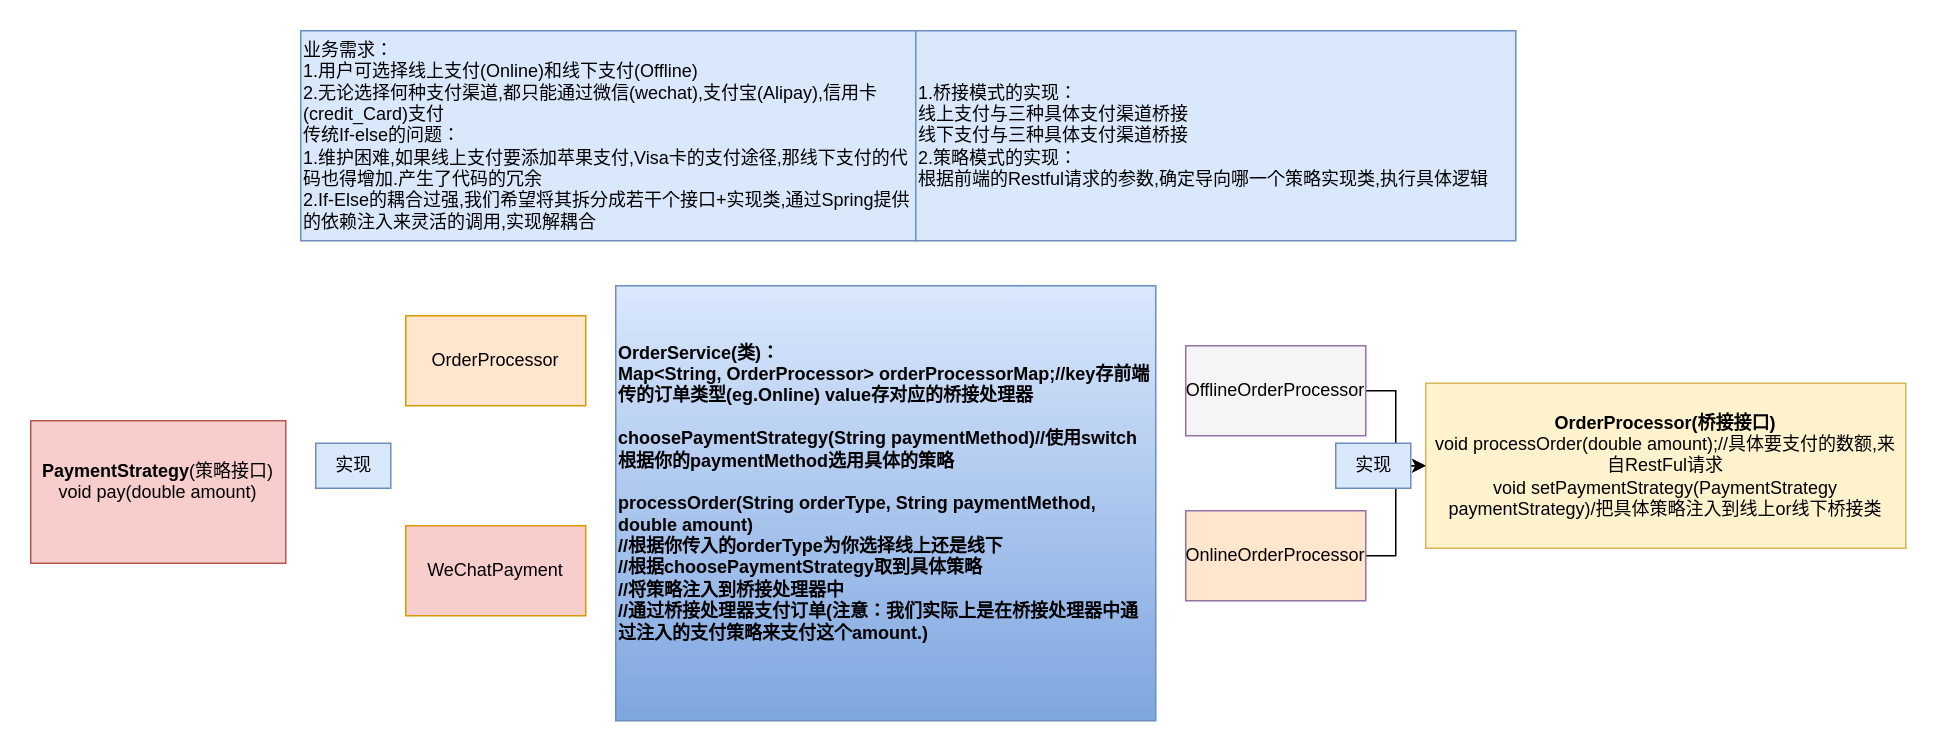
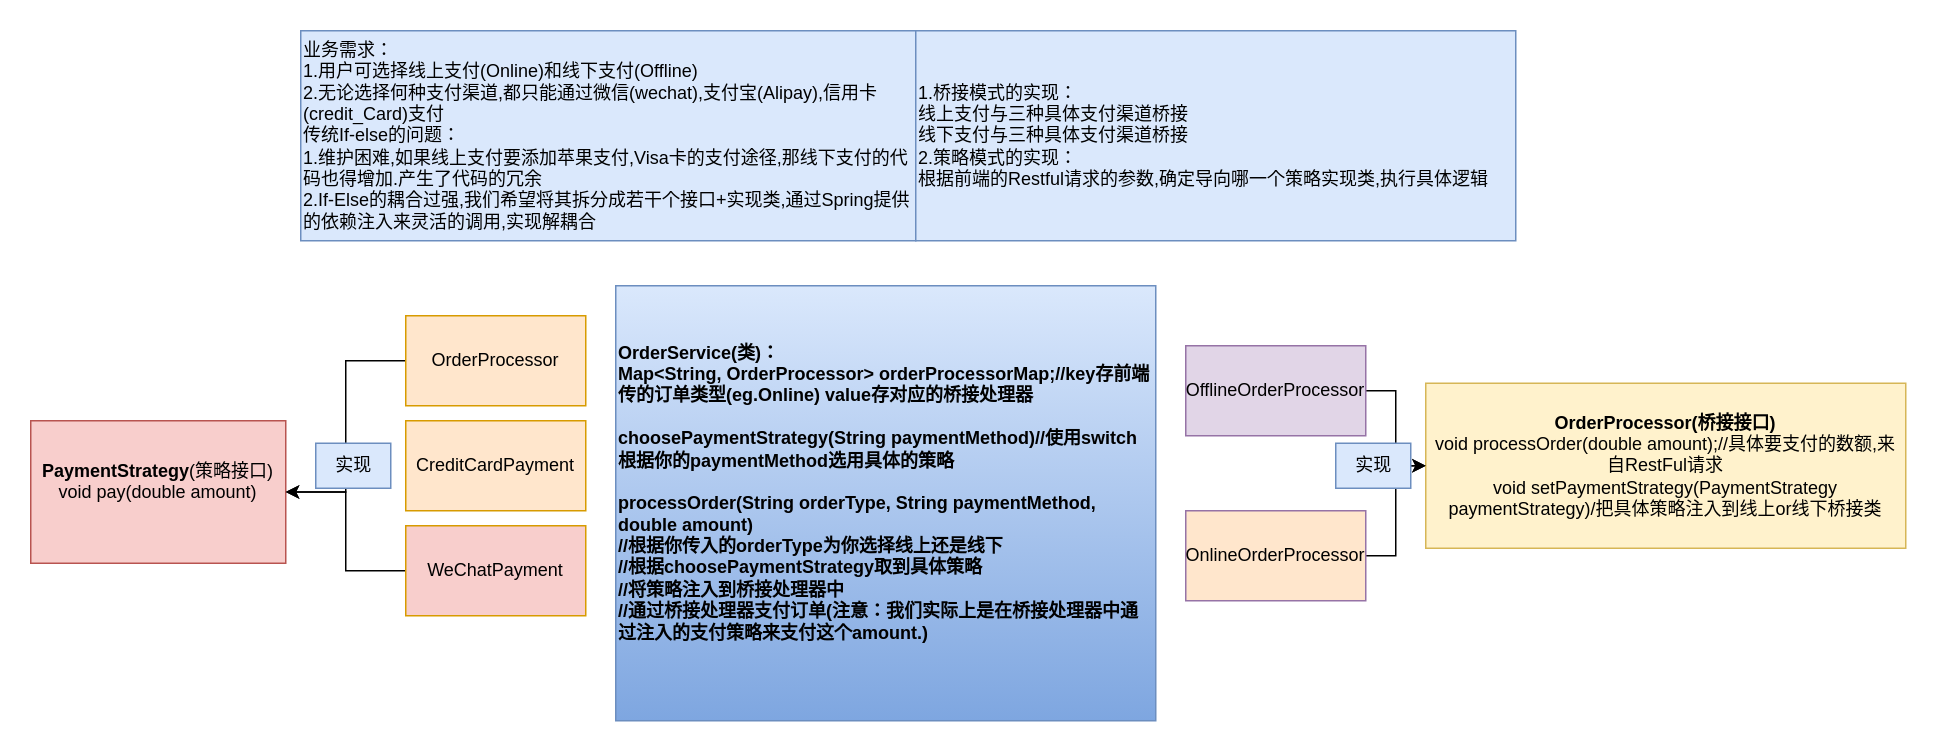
  <mxCell id="0" />
  <mxCell id="1" parent="0" />
  <mxCell id="2" value="业务需求：&lt;div&gt;1.用户可选择线上支付(Online)和线下支付(Offline)&lt;/div&gt;&lt;div&gt;2.无论选择何种支付渠道,都只能通过微信(wechat),支付宝(Alipay),信用卡(credit_Card)支付&lt;/div&gt;&lt;div&gt;传统If-else的问题：&lt;/div&gt;&lt;div&gt;1.维护困难,如果线上支付要添加苹果支付,Visa卡的支付途径,那线下支付的代码也得增加.产生了代码的冗余&lt;/div&gt;&lt;div&gt;2.If-Else的耦合过强,我们希望将其拆分成若干个接口+实现类,通过Spring提供的依赖注入来灵活的调用,实现解耦合&lt;/div&gt;" style="whiteSpace=wrap;html=1;align=left;fillColor=#dae8fc;strokeColor=#6c8ebf;" vertex="1" parent="1"><mxGeometry x="200" width="410" height="140" as="geometry" y="20" /></mxCell>
  <mxCell id="3" value="1.桥接模式的实现：&lt;div&gt;线上支付与三种具体支付渠道桥接&lt;/div&gt;&lt;div&gt;线下支付与三种具体支付渠道桥接&lt;/div&gt;&lt;div&gt;2.策略模式的实现：&lt;/div&gt;&lt;div&gt;根据前端的Restful请求的参数,确定导向哪一个策略实现类,执行具体逻辑&lt;/div&gt;" style="whiteSpace=wrap;html=1;fillColor=#dae8fc;strokeColor=#6c8ebf;align=left;" vertex="1" parent="1"><mxGeometry x="610" width="400" height="140" as="geometry" y="20" /></mxCell>
  <mxCell id="4" value="&lt;b&gt;PaymentStrategy&lt;/b&gt;(策略接口)&lt;div&gt;&lt;div&gt;void pay(double amount)&lt;/div&gt;&lt;div&gt;&lt;br&gt;&lt;/div&gt;&lt;/div&gt;" style="whiteSpace=wrap;html=1;fillColor=#f8cecc;strokeColor=#b85450;" vertex="1" parent="1"><mxGeometry x="20" y="280" width="170" height="95" as="geometry" /></mxCell>
+ <mxCell id="5" style="edgeStyle=orthogonalEdgeStyle;rounded=0;orthogonalLoop=1;jettySize=auto;html=1;entryX=1;entryY=0.5;entryDx=0;entryDy=0;" edge="1" parent="1" source="6" target="4"><mxGeometry relative="1" as="geometry" /></mxCell>
  <mxCell id="6" value="OrderProcessor" style="whiteSpace=wrap;html=1;fillColor=#ffe6cc;strokeColor=#d79b00;" vertex="1" parent="1"><mxGeometry x="270" y="210" width="120" height="60" as="geometry" /></mxCell>
  <mxCell id="7" style="edgeStyle=orthogonalEdgeStyle;rounded=0;orthogonalLoop=1;jettySize=auto;html=1;exitX=0;exitY=0.5;exitDx=0;exitDy=0;" edge="1" parent="1" source="11"><mxGeometry relative="1" as="geometry"><mxPoint x="220" y="310" as="targetPoint" /></mxGeometry></mxCell>
+ <mxCell id="8" value="CreditCardPayment" style="whiteSpace=wrap;html=1;fillColor=#ffe6cc;strokeColor=#d79b00;" vertex="1" parent="1"><mxGeometry x="270" y="280" width="120" height="60" as="geometry" /></mxCell>
+ <mxCell id="9" style="edgeStyle=orthogonalEdgeStyle;rounded=0;orthogonalLoop=1;jettySize=auto;html=1;exitX=0;exitY=0.5;exitDx=0;exitDy=0;entryX=1;entryY=0.5;entryDx=0;entryDy=0;" edge="1" parent="1" source="10" target="4"><mxGeometry relative="1" as="geometry" /></mxCell>
  <mxCell id="10" value="WeChatPayment" style="whiteSpace=wrap;html=1;fillColor=#f8cecc;strokeColor=#d79b00;" vertex="1" parent="1"><mxGeometry x="270" y="350" width="120" height="60" as="geometry" /></mxCell>
  <mxCell id="11" value="实现" style="text;html=1;align=center;verticalAlign=middle;resizable=0;points=[];autosize=1;strokeColor=#6c8ebf;fillColor=#dae8fc;" vertex="1" parent="1"><mxGeometry x="210" y="295" width="50" height="30" as="geometry" /></mxCell>
  <mxCell id="12" value="&lt;div&gt;&lt;b&gt;OrderProcessor(桥接接口)&lt;/b&gt;&lt;/div&gt;&lt;div&gt;void processOrder(double amount);//具体要支付的数额,来自RestFul请求&lt;/div&gt;&lt;div&gt;void setPaymentStrategy(PaymentStrategy paymentStrategy)/把具体策略注入到线上or线下桥接类&lt;/div&gt;" style="whiteSpace=wrap;html=1;fillColor=#fff2cc;strokeColor=#d6b656;" vertex="1" parent="1"><mxGeometry x="950" y="255" width="320" height="110" as="geometry" /></mxCell>
  <mxCell id="13" value="" style="edgeStyle=orthogonalEdgeStyle;rounded=0;orthogonalLoop=1;jettySize=auto;html=1;" edge="1" parent="1" source="14" target="12"><mxGeometry relative="1" as="geometry" /></mxCell>
- <mxCell id="14" value="OfflineOrderProcessor" style="whiteSpace=wrap;html=1;fillColor=#f5f5f5;strokeColor=#9673a6;" vertex="1" parent="1"><mxGeometry x="790" y="230" width="120" height="60" as="geometry" /></mxCell>
+ <mxCell id="14" value="OfflineOrderProcessor" style="whiteSpace=wrap;html=1;fillColor=#e1d5e7;strokeColor=#9673a6;" vertex="1" parent="1"><mxGeometry x="790" y="230" width="120" height="60" as="geometry" /></mxCell>
  <mxCell id="15" value="" style="edgeStyle=orthogonalEdgeStyle;rounded=0;orthogonalLoop=1;jettySize=auto;html=1;" edge="1" parent="1" source="16" target="12"><mxGeometry relative="1" as="geometry" /></mxCell>
  <mxCell id="16" value="OnlineOrderProcessor" style="whiteSpace=wrap;html=1;fillColor=#ffe6cc;strokeColor=#9673a6;" vertex="1" parent="1"><mxGeometry x="790" y="340" width="120" height="60" as="geometry" /></mxCell>
  <mxCell id="17" value="实现" style="text;html=1;align=center;verticalAlign=middle;resizable=0;points=[];autosize=1;strokeColor=#6c8ebf;fillColor=#dae8fc;" vertex="1" parent="1"><mxGeometry x="890" y="295" width="50" height="30" as="geometry" /></mxCell>
  <mxCell id="18" value="&lt;b&gt;OrderService(类)：&lt;/b&gt;&lt;div&gt;&lt;div style=&quot;&quot;&gt;&lt;b&gt;Map&amp;lt;String, OrderProcessor&amp;gt; orderProcessorMap;//key存前端传的订单类型(eg.Online) value存对应的桥接处理器&lt;/b&gt;&lt;/div&gt;&lt;div style=&quot;&quot;&gt;&lt;b&gt;&lt;br&gt;&lt;/b&gt;&lt;/div&gt;&lt;div style=&quot;&quot;&gt;&lt;b&gt;choosePaymentStrategy(String paymentMethod)//使用switch根据你的paymentMethod选用具体的策略&lt;/b&gt;&lt;/div&gt;&lt;div style=&quot;&quot;&gt;&lt;b&gt;&lt;br&gt;&lt;/b&gt;&lt;/div&gt;&lt;div style=&quot;&quot;&gt;&lt;b&gt;processOrder(String orderType, String paymentMethod, double amount)&lt;/b&gt;&lt;/div&gt;&lt;div style=&quot;&quot;&gt;&lt;b&gt;//根据你传入的orderType为你选择线上还是线下&amp;nbsp;&lt;/b&gt;&lt;/div&gt;&lt;div style=&quot;&quot;&gt;&lt;b&gt;//根据choosePaymentStrategy取到具体策略&lt;/b&gt;&lt;/div&gt;&lt;div style=&quot;&quot;&gt;&lt;b&gt;//将策略注入到桥接处理器中&lt;/b&gt;&lt;/div&gt;&lt;div style=&quot;&quot;&gt;&lt;b&gt;//通过桥接处理器支付订单(注意：我们实际上是在桥接处理器中通过注入的支付策略来支付这个amount.)&lt;/b&gt;&lt;/div&gt;&lt;div style=&quot;font-weight: bold;&quot;&gt;&lt;br&gt;&lt;/div&gt;&lt;/div&gt;" style="whiteSpace=wrap;html=1;fillColor=#dae8fc;strokeColor=#6c8ebf;gradientColor=#7ea6e0;align=left;" vertex="1" parent="1"><mxGeometry x="410" y="190" width="360" height="290" as="geometry" /></mxCell>
